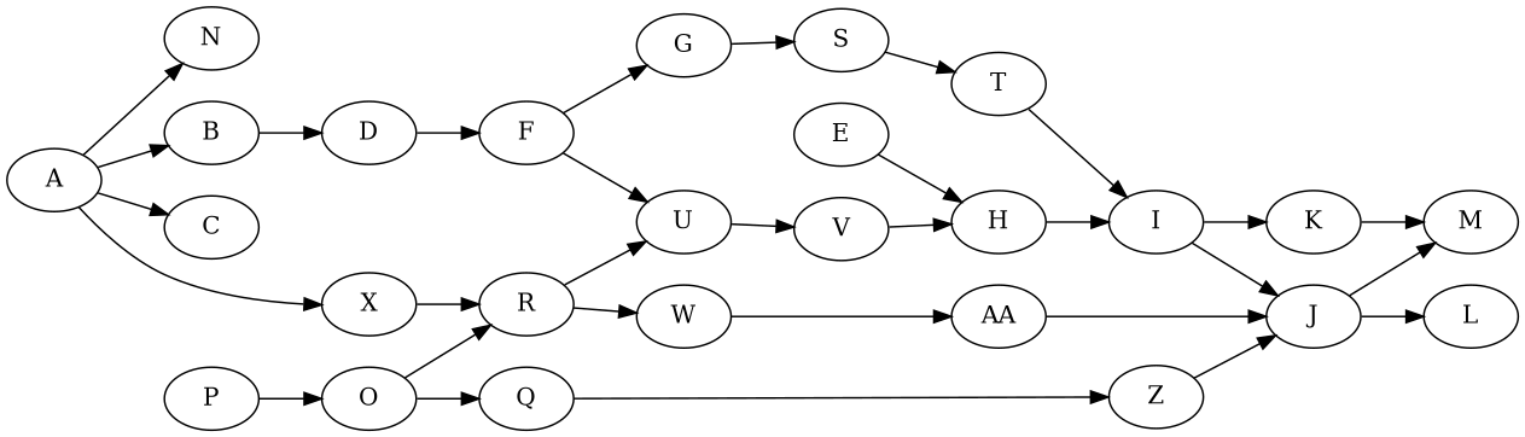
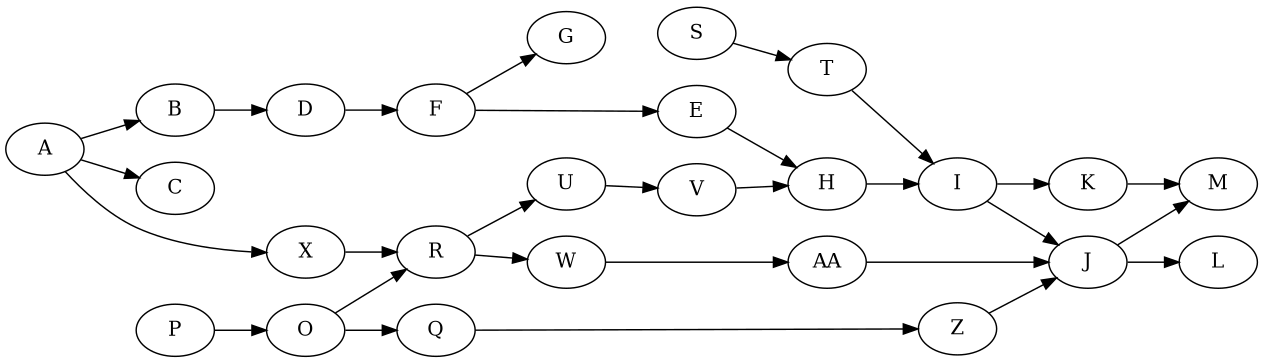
  digraph {
    rankdir=LR
    A
    B
    C
    X
-   N
    D
    R
    F
    U
    W
    P
    O
    E
    G
    H
    S
    I
    V
    K
    J
    T
    M
    L
    Q
    Z
    AA
    A -> B
    A -> C
    A -> X
-   A -> N
    B -> D
    X -> R
    D -> F
    R -> U
    R -> W
-   F -> U
+   F -> E
    F -> G
    U -> V
    W -> AA
    P -> O
    O -> R
    O -> Q
    E -> H
-   G -> S
    H -> I
    S -> T
    I -> K
    I -> J
    V -> H
    K -> M
    J -> M
    J -> L
    T -> I
    Q -> Z
    Z -> J
    AA -> J
  }
